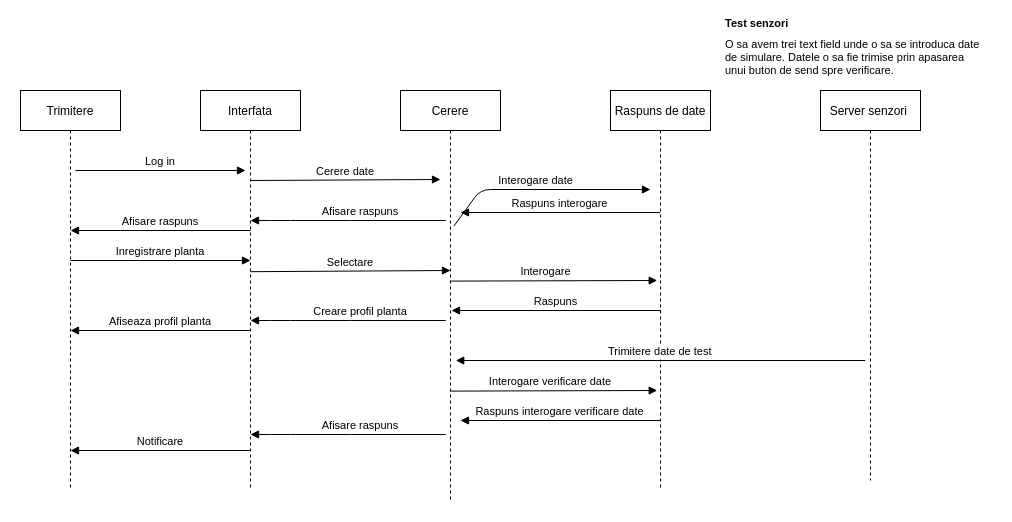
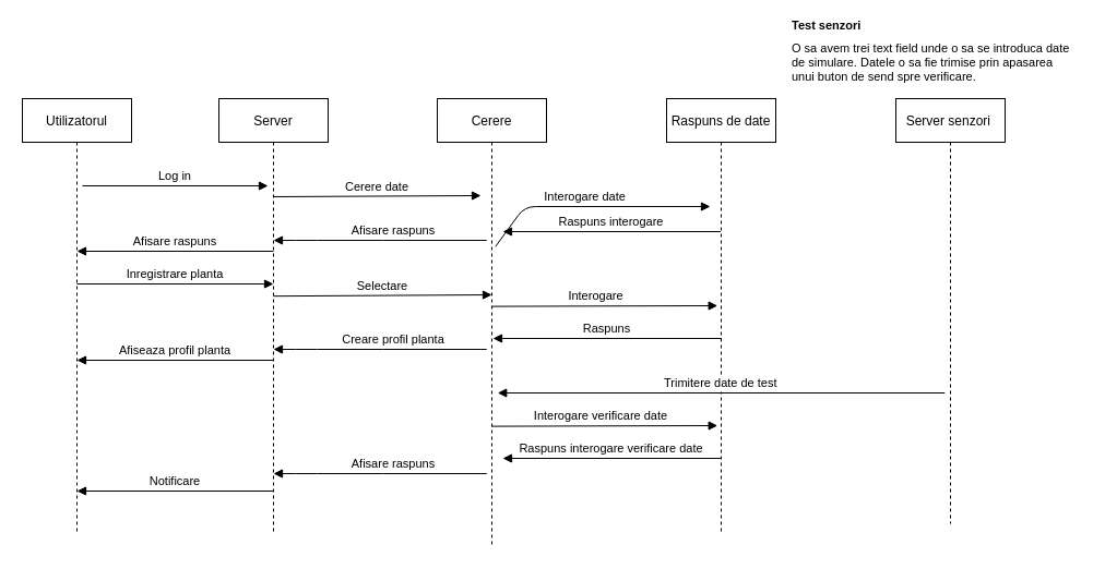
  <mxCell id="0" />
  <mxCell id="1" parent="0" />
- <mxCell id="2" value="Trimitere" style="shape=umlLifeline;perimeter=lifelinePerimeter;container=1;collapsible=0;recursiveResize=0;rounded=0;shadow=0;strokeWidth=1;" parent="1" vertex="1"><mxGeometry x="20" y="90" width="100" height="400" as="geometry" /></mxCell>
- <mxCell id="3" value="Interfata" style="shape=umlLifeline;perimeter=lifelinePerimeter;container=1;collapsible=0;recursiveResize=0;rounded=0;shadow=0;strokeWidth=1;" parent="1" vertex="1"><mxGeometry x="200" y="90" width="100" height="400" as="geometry" /></mxCell>
+ <mxCell id="2" value="Utilizatorul" style="shape=umlLifeline;perimeter=lifelinePerimeter;container=1;collapsible=0;recursiveResize=0;rounded=0;shadow=0;strokeWidth=1;" parent="1" vertex="1"><mxGeometry x="20" y="90" width="100" height="400" as="geometry" /></mxCell>
+ <mxCell id="3" value="Server" style="shape=umlLifeline;perimeter=lifelinePerimeter;container=1;collapsible=0;recursiveResize=0;rounded=0;shadow=0;strokeWidth=1;" parent="1" vertex="1"><mxGeometry x="200" y="90" width="100" height="400" as="geometry" /></mxCell>
  <mxCell id="4" value="Log in" style="verticalAlign=bottom;endArrow=block;entryX=0;entryY=0;shadow=0;strokeWidth=1;" parent="1" edge="1"><mxGeometry relative="1" as="geometry"><mxPoint x="75" y="170" as="sourcePoint" /><mxPoint x="245" y="170" as="targetPoint" /></mxGeometry></mxCell>
  <mxCell id="5" value="Raspuns interogare" style="verticalAlign=bottom;endArrow=block;shadow=0;strokeWidth=1;" parent="1" source="7" edge="1"><mxGeometry relative="1" as="geometry"><mxPoint x="245" y="210" as="sourcePoint" /><mxPoint x="460" y="212" as="targetPoint" /></mxGeometry></mxCell>
  <mxCell id="6" value="Cerere" style="shape=umlLifeline;perimeter=lifelinePerimeter;container=1;collapsible=0;recursiveResize=0;rounded=0;shadow=0;strokeWidth=1;" vertex="1" parent="1"><mxGeometry x="400" y="90" width="100" height="410" as="geometry" /></mxCell>
  <mxCell id="7" value="Raspuns de date" style="shape=umlLifeline;perimeter=lifelinePerimeter;container=1;collapsible=0;recursiveResize=0;rounded=0;shadow=0;strokeWidth=1;" vertex="1" parent="1"><mxGeometry x="610" y="90" width="100" height="400" as="geometry" /></mxCell>
  <mxCell id="8" value="Server senzori " style="shape=umlLifeline;perimeter=lifelinePerimeter;container=1;collapsible=0;recursiveResize=0;rounded=0;shadow=0;strokeWidth=1;" vertex="1" parent="1"><mxGeometry x="820" y="90" width="100" height="390" as="geometry" /></mxCell>
  <mxCell id="9" value="Cerere date" style="verticalAlign=bottom;endArrow=block;shadow=0;strokeWidth=1;" edge="1" parent="1"><mxGeometry relative="1" as="geometry"><mxPoint x="250" y="180" as="sourcePoint" /><mxPoint x="440" y="179" as="targetPoint" /></mxGeometry></mxCell>
  <mxCell id="10" value="Interogare date" style="verticalAlign=bottom;endArrow=block;shadow=0;strokeWidth=1;exitX=0.533;exitY=0.331;exitDx=0;exitDy=0;exitPerimeter=0;" edge="1" parent="1" source="6"><mxGeometry x="-0.064" relative="1" as="geometry"><mxPoint x="460" y="190" as="sourcePoint" /><mxPoint x="650" y="189" as="targetPoint" /><Array as="points"><mxPoint x="480" y="189" /></Array><mxPoint as="offset" /></mxGeometry></mxCell>
  <mxCell id="11" value="Afisare raspuns" style="verticalAlign=bottom;endArrow=block;shadow=0;strokeWidth=1;" edge="1" parent="1"><mxGeometry x="0.241" relative="1" as="geometry"><mxPoint x="360" y="220" as="sourcePoint" /><mxPoint x="250" y="220" as="targetPoint" /><Array as="points"><mxPoint x="450" y="220" /><mxPoint x="360" y="220" /><mxPoint x="280" y="220" /><mxPoint x="250" y="220" /></Array><mxPoint as="offset" /></mxGeometry></mxCell>
  <mxCell id="12" value="Afisare raspuns" style="verticalAlign=bottom;endArrow=block;shadow=0;strokeWidth=1;" edge="1" parent="1"><mxGeometry relative="1" as="geometry"><mxPoint x="250" y="230" as="sourcePoint" /><mxPoint x="70" y="230" as="targetPoint" /></mxGeometry></mxCell>
  <mxCell id="13" value="Inregistrare planta" style="verticalAlign=bottom;endArrow=block;shadow=0;strokeWidth=1;" edge="1" parent="1"><mxGeometry relative="1" as="geometry"><mxPoint x="70" y="260" as="sourcePoint" /><mxPoint x="250" y="260" as="targetPoint" /></mxGeometry></mxCell>
  <mxCell id="14" value="Selectare" style="verticalAlign=bottom;endArrow=block;shadow=0;strokeWidth=1;entryX=0.5;entryY=0.296;entryDx=0;entryDy=0;entryPerimeter=0;" edge="1" parent="1"><mxGeometry relative="1" as="geometry"><mxPoint x="250" y="271.2" as="sourcePoint" /><mxPoint x="450" y="270" as="targetPoint" /></mxGeometry></mxCell>
  <mxCell id="15" value="Interogare " style="verticalAlign=bottom;endArrow=block;shadow=0;strokeWidth=1;entryX=0.5;entryY=0.329;entryDx=0;entryDy=0;entryPerimeter=0;exitX=0.533;exitY=0.331;exitDx=0;exitDy=0;exitPerimeter=0;" edge="1" parent="1"><mxGeometry x="-0.064" relative="1" as="geometry"><mxPoint x="450" y="280.6" as="sourcePoint" /><mxPoint x="656.7" y="280" as="targetPoint" /><mxPoint as="offset" /></mxGeometry></mxCell>
  <mxCell id="16" value="Raspuns" style="verticalAlign=bottom;endArrow=block;shadow=0;strokeWidth=1;" edge="1" parent="1"><mxGeometry relative="1" as="geometry"><mxPoint x="660.5" y="310" as="sourcePoint" /><mxPoint x="451" y="310" as="targetPoint" /></mxGeometry></mxCell>
  <mxCell id="17" value="Creare profil planta" style="verticalAlign=bottom;endArrow=block;shadow=0;strokeWidth=1;" edge="1" parent="1"><mxGeometry x="0.241" relative="1" as="geometry"><mxPoint x="360" y="320" as="sourcePoint" /><mxPoint x="250" y="320" as="targetPoint" /><Array as="points"><mxPoint x="450" y="320" /><mxPoint x="360" y="320" /><mxPoint x="280" y="320" /><mxPoint x="250" y="320" /></Array><mxPoint as="offset" /></mxGeometry></mxCell>
  <mxCell id="18" value="Afiseaza profil planta" style="verticalAlign=bottom;endArrow=block;shadow=0;strokeWidth=1;" edge="1" parent="1"><mxGeometry relative="1" as="geometry"><mxPoint x="250" y="330" as="sourcePoint" /><mxPoint x="70" y="330" as="targetPoint" /></mxGeometry></mxCell>
  <mxCell id="19" value="Trimitere date de test" style="verticalAlign=bottom;endArrow=block;shadow=0;strokeWidth=1;" edge="1" parent="1"><mxGeometry relative="1" as="geometry"><mxPoint x="864.75" y="360" as="sourcePoint" /><mxPoint x="455.25" y="360" as="targetPoint" /></mxGeometry></mxCell>
  <mxCell id="20" value="Interogare verificare date" style="verticalAlign=bottom;endArrow=block;shadow=0;strokeWidth=1;entryX=0.5;entryY=0.329;entryDx=0;entryDy=0;entryPerimeter=0;exitX=0.533;exitY=0.331;exitDx=0;exitDy=0;exitPerimeter=0;" edge="1" parent="1"><mxGeometry x="-0.032" relative="1" as="geometry"><mxPoint x="450" y="390.6" as="sourcePoint" /><mxPoint x="656.7" y="390" as="targetPoint" /><mxPoint as="offset" /></mxGeometry></mxCell>
  <mxCell id="21" value="Raspuns interogare verificare date" style="verticalAlign=bottom;endArrow=block;shadow=0;strokeWidth=1;" edge="1" parent="1"><mxGeometry relative="1" as="geometry"><mxPoint x="659.5" y="420" as="sourcePoint" /><mxPoint x="460" y="420" as="targetPoint" /></mxGeometry></mxCell>
  <mxCell id="22" value="Afisare raspuns" style="verticalAlign=bottom;endArrow=block;shadow=0;strokeWidth=1;" edge="1" parent="1"><mxGeometry x="0.241" relative="1" as="geometry"><mxPoint x="360" y="434" as="sourcePoint" /><mxPoint x="250" y="434" as="targetPoint" /><Array as="points"><mxPoint x="450" y="434" /><mxPoint x="360" y="434" /><mxPoint x="280" y="434" /><mxPoint x="250" y="434" /></Array><mxPoint as="offset" /></mxGeometry></mxCell>
  <mxCell id="23" value="Notificare" style="verticalAlign=bottom;endArrow=block;shadow=0;strokeWidth=1;" edge="1" parent="1"><mxGeometry relative="1" as="geometry"><mxPoint x="250" y="450" as="sourcePoint" /><mxPoint x="70" y="450" as="targetPoint" /></mxGeometry></mxCell>
  <mxCell id="24" value="&lt;h1 style=&quot;font-size: 11px&quot;&gt;Test senzori&lt;/h1&gt;&lt;div style=&quot;font-size: 11px&quot;&gt;O sa avem trei text field unde o sa se introduca date de simulare. Datele o sa fie trimise prin apasarea unui buton de send spre verificare.&lt;/div&gt;" style="text;html=1;strokeColor=none;fillColor=none;spacing=5;spacingTop=-20;whiteSpace=wrap;overflow=hidden;rounded=0;fontSize=11;" vertex="1" parent="1"><mxGeometry x="720" y="20" width="270" height="60" as="geometry" /></mxCell>
